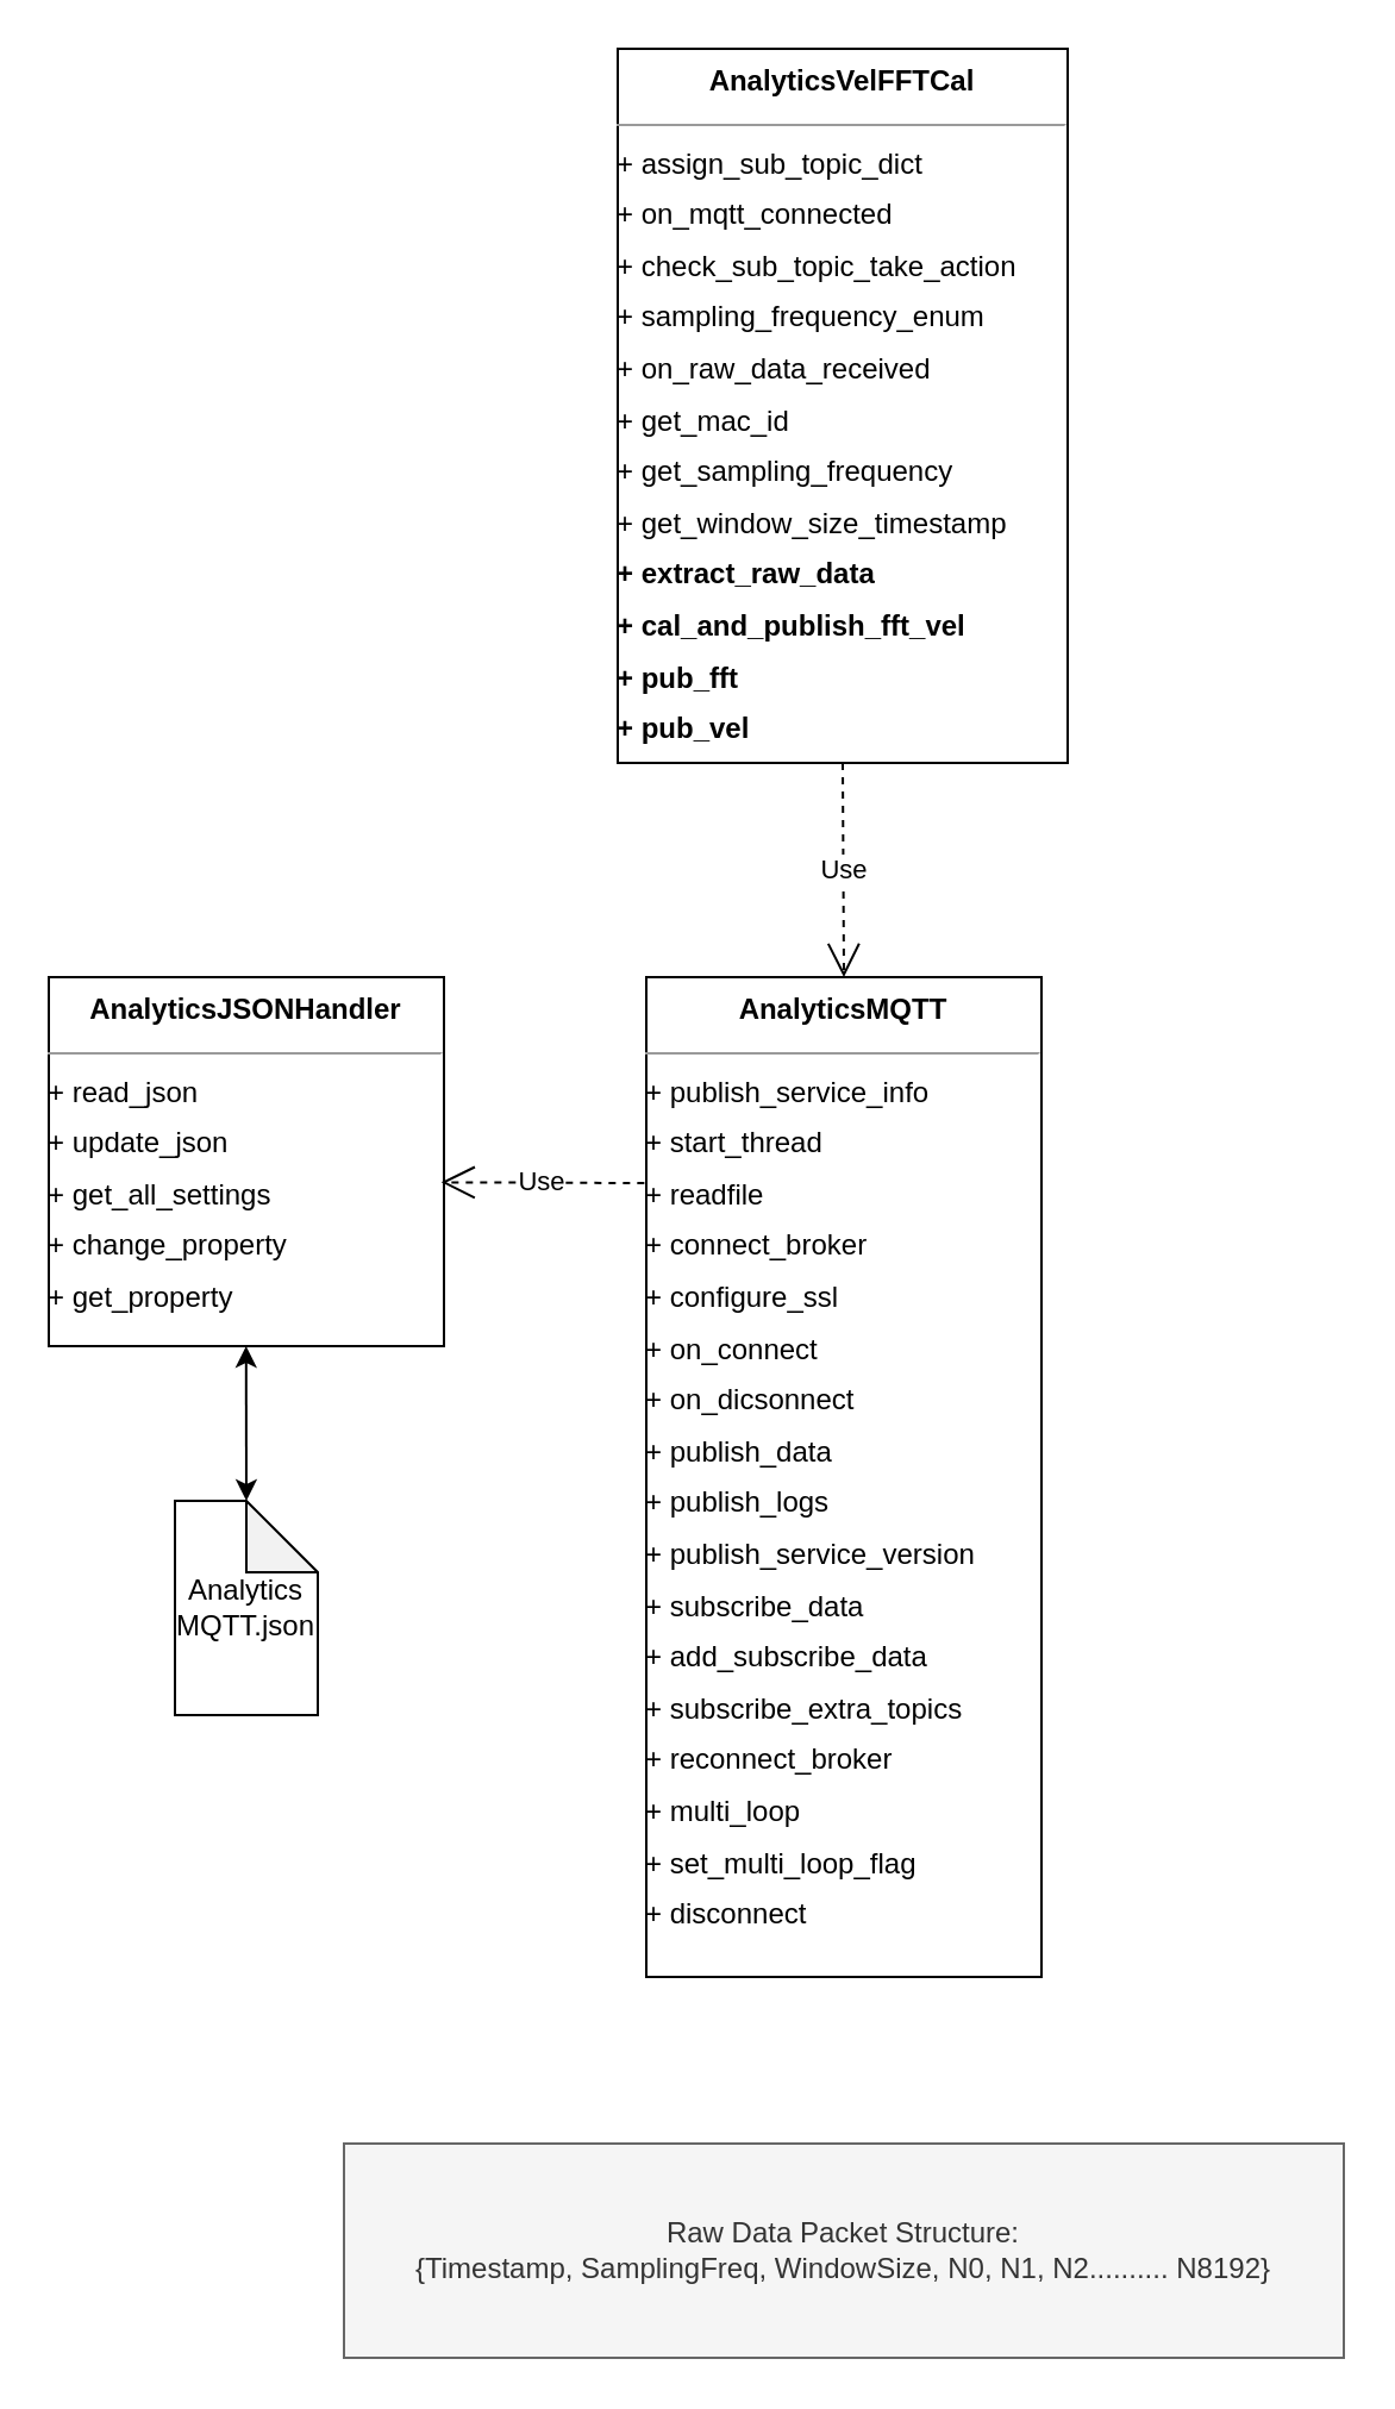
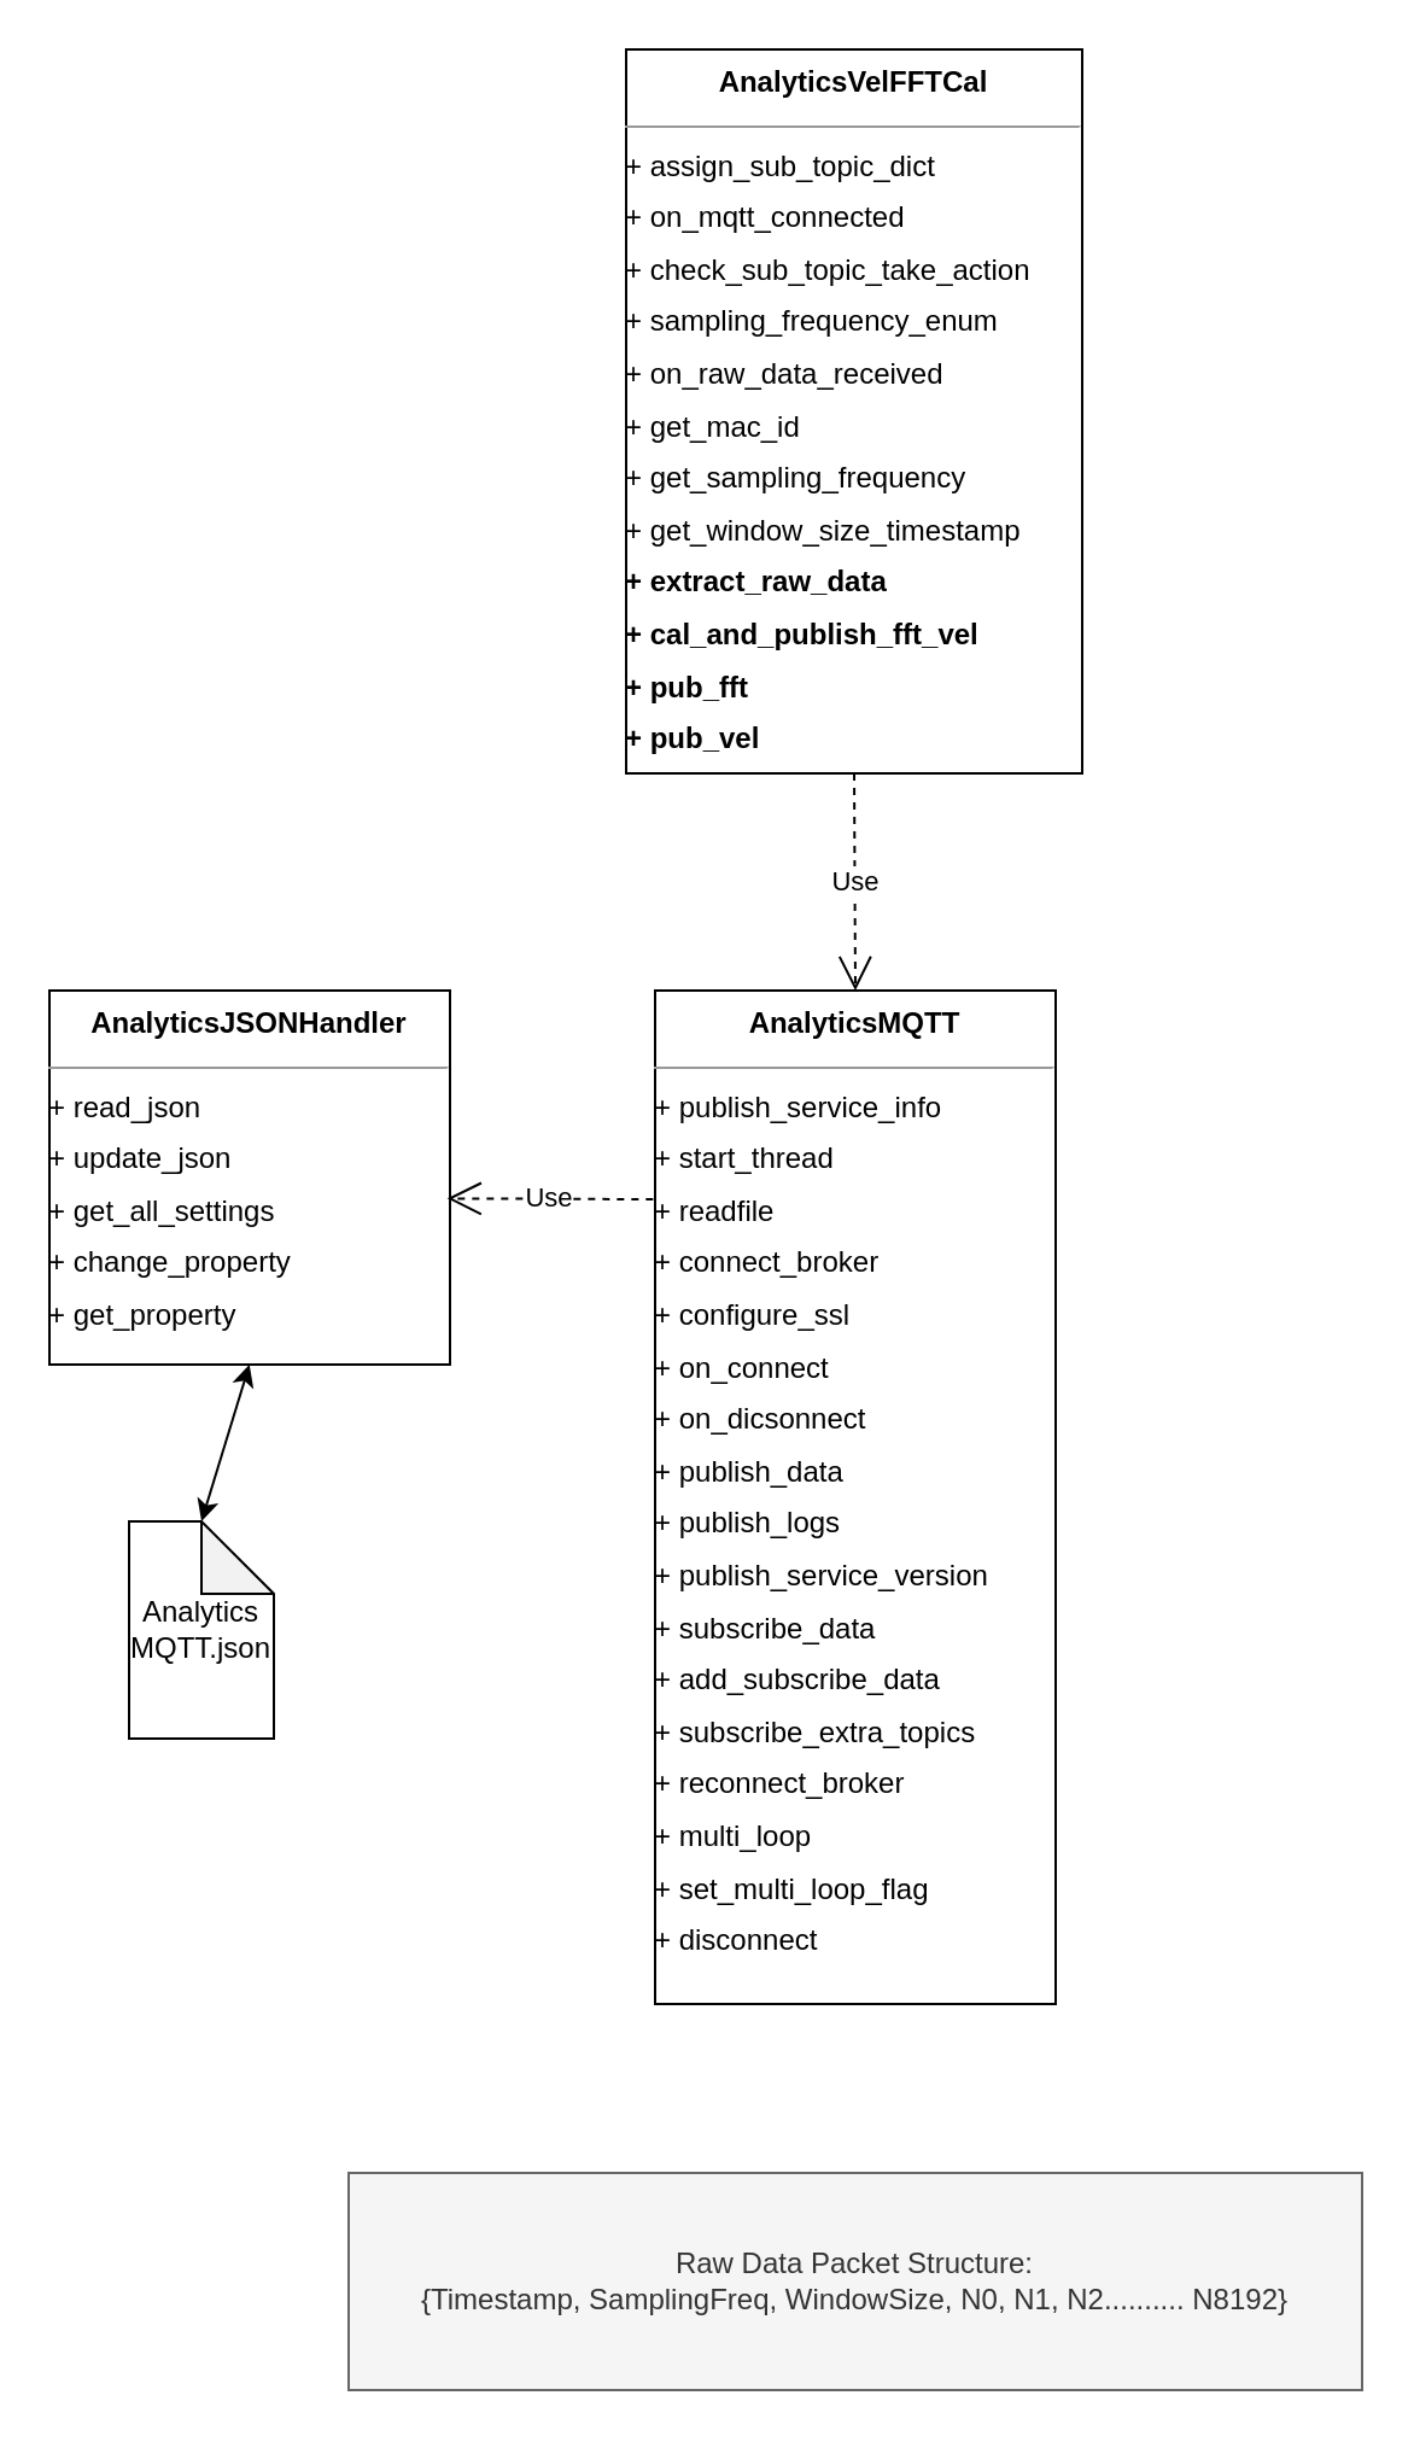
  <mxCell id="0" />
  <mxCell id="1" parent="0" />
  <mxCell id="2" value="&lt;p style=&quot;margin: 4px 0px 0px; text-align: center; line-height: 180%;&quot;&gt;&lt;b&gt;AnalyticsVelFFTCal&lt;/b&gt;&lt;/p&gt;&lt;hr style=&quot;line-height: 180%;&quot; size=&quot;1&quot;&gt;&lt;div style=&quot;height: 2px; line-height: 180%;&quot;&gt;&lt;div style=&quot;line-height: 180%;&quot;&gt;&lt;span style=&quot;background-color: initial;&quot;&gt;+ assign_sub_topic_dict&lt;/span&gt;&lt;/div&gt;&lt;div style=&quot;line-height: 180%;&quot;&gt;&lt;span style=&quot;background-color: initial;&quot;&gt;+ on_mqtt_connected&lt;/span&gt;&lt;/div&gt;&lt;div style=&quot;line-height: 180%;&quot;&gt;&lt;span style=&quot;background-color: initial;&quot;&gt;+ check_sub_topic_take_action&lt;/span&gt;&lt;/div&gt;&lt;div style=&quot;line-height: 180%;&quot;&gt;&lt;span style=&quot;background-color: initial;&quot;&gt;+ sampling_frequency_enum&lt;/span&gt;&lt;br&gt;&lt;span style=&quot;background-color: initial;&quot;&gt;+ on_raw_data_received&lt;/span&gt;&lt;br&gt;&lt;span style=&quot;background-color: initial;&quot;&gt;+ get_mac_id&lt;/span&gt;&lt;br&gt;&lt;span style=&quot;background-color: initial;&quot;&gt;+ get_sampling_frequency&lt;/span&gt;&lt;br&gt;&lt;span style=&quot;background-color: initial;&quot;&gt;+ get_window_size_timestamp&lt;/span&gt;&lt;/div&gt;&lt;div style=&quot;line-height: 180%;&quot;&gt;&lt;b&gt;+ extract_raw_data&lt;/b&gt;&lt;br&gt;&lt;b&gt;&lt;span style=&quot;background-color: initial;&quot;&gt;+ cal_and_publish_fft_vel&lt;/span&gt;&lt;br&gt;&lt;span style=&quot;background-color: initial;&quot;&gt;+ pub_fft&lt;/span&gt;&lt;br&gt;&lt;span style=&quot;background-color: initial;&quot;&gt;+ pub_vel&lt;/span&gt;&lt;/b&gt;&lt;br&gt;&lt;/div&gt;&lt;/div&gt;" style="verticalAlign=top;align=left;overflow=fill;fontSize=12;fontFamily=Helvetica;html=1;whiteSpace=wrap;" parent="1" vertex="1"><mxGeometry x="259" y="20" width="189" height="300" as="geometry" /></mxCell>
  <mxCell id="3" value="&lt;p style=&quot;margin: 4px 0px 0px; text-align: center; line-height: 180%;&quot;&gt;&lt;b&gt;AnalyticsMQTT&lt;/b&gt;&lt;/p&gt;&lt;hr style=&quot;line-height: 180%;&quot; size=&quot;1&quot;&gt;&lt;div style=&quot;height: 2px; line-height: 180%;&quot;&gt;&lt;div style=&quot;line-height: 180%;&quot;&gt;&lt;span style=&quot;background-color: initial;&quot;&gt;+ publish_service_info&lt;/span&gt;&lt;br&gt;&lt;span style=&quot;background-color: initial;&quot;&gt;+ start_thread&lt;/span&gt;&lt;br&gt;&lt;span style=&quot;background-color: initial;&quot;&gt;+ readfile&lt;/span&gt;&lt;br&gt;&lt;span style=&quot;background-color: initial;&quot;&gt;+ connect_broker&lt;/span&gt;&lt;br&gt;&lt;span style=&quot;background-color: initial;&quot;&gt;+ configure_ssl&lt;/span&gt;&lt;br&gt;&lt;span style=&quot;background-color: initial;&quot;&gt;+ on_connect&lt;/span&gt;&lt;br&gt;&lt;span style=&quot;background-color: initial;&quot;&gt;+ on_dicsonnect&lt;/span&gt;&lt;br&gt;&lt;span style=&quot;background-color: initial;&quot;&gt;+ publish_data&lt;/span&gt;&lt;br&gt;&lt;/div&gt;&lt;div style=&quot;line-height: 180%;&quot;&gt;&lt;span style=&quot;background-color: initial;&quot;&gt;+ publish_logs&lt;/span&gt;&lt;/div&gt;&lt;div style=&quot;line-height: 180%;&quot;&gt;&lt;span style=&quot;background-color: initial;&quot;&gt;+ publish_service_version&lt;/span&gt;&lt;/div&gt;&lt;div style=&quot;line-height: 180%;&quot;&gt;&lt;span style=&quot;background-color: initial;&quot;&gt;+ subscribe_data&lt;/span&gt;&lt;/div&gt;&lt;div style=&quot;line-height: 180%;&quot;&gt;&lt;span style=&quot;background-color: initial;&quot;&gt;+ add_subscribe_data&lt;/span&gt;&lt;/div&gt;&lt;div style=&quot;line-height: 180%;&quot;&gt;&lt;span style=&quot;background-color: initial;&quot;&gt;+ subscribe_extra_topics&lt;/span&gt;&lt;/div&gt;&lt;div style=&quot;line-height: 180%;&quot;&gt;&lt;span style=&quot;background-color: initial;&quot;&gt;+ reconnect_broker&lt;/span&gt;&lt;/div&gt;&lt;div style=&quot;line-height: 180%;&quot;&gt;&lt;span style=&quot;background-color: initial;&quot;&gt;+ multi_loop&lt;/span&gt;&lt;/div&gt;&lt;div style=&quot;line-height: 180%;&quot;&gt;&lt;span style=&quot;background-color: initial;&quot;&gt;+ set_multi_loop_flag&lt;/span&gt;&lt;/div&gt;&lt;div style=&quot;line-height: 180%;&quot;&gt;&lt;span style=&quot;background-color: initial;&quot;&gt;+ disconnect&lt;/span&gt;&lt;/div&gt;&lt;/div&gt;" style="verticalAlign=top;align=left;overflow=fill;fontSize=12;fontFamily=Helvetica;html=1;whiteSpace=wrap;" parent="1" vertex="1"><mxGeometry x="271" y="410" width="166" height="420" as="geometry" /></mxCell>
  <mxCell id="4" value="Use" style="endArrow=open;endSize=12;dashed=1;html=1;rounded=0;exitX=0.5;exitY=1;exitDx=0;exitDy=0;entryX=0.5;entryY=0;entryDx=0;entryDy=0;" parent="1" source="2" target="3" edge="1"><mxGeometry width="160" relative="1" as="geometry"><mxPoint x="390" y="350" as="sourcePoint" /><mxPoint x="550" y="350" as="targetPoint" /></mxGeometry></mxCell>
  <mxCell id="5" value="&lt;p style=&quot;margin: 4px 0px 0px; text-align: center; line-height: 180%;&quot;&gt;&lt;b&gt;AnalyticsJSONHandler&lt;/b&gt;&lt;/p&gt;&lt;hr style=&quot;line-height: 180%;&quot; size=&quot;1&quot;&gt;&lt;div style=&quot;height: 2px; line-height: 180%;&quot;&gt;&lt;div style=&quot;line-height: 180%;&quot;&gt;&lt;span style=&quot;background-color: initial;&quot;&gt;+ read_json&lt;/span&gt;&lt;br&gt;&lt;span style=&quot;background-color: initial;&quot;&gt;+ update_json&lt;/span&gt;&lt;br&gt;&lt;span style=&quot;background-color: initial;&quot;&gt;+ get_all_settings&lt;/span&gt;&lt;br&gt;&lt;span style=&quot;background-color: initial;&quot;&gt;+ change_property&lt;/span&gt;&lt;br&gt;&lt;span style=&quot;background-color: initial;&quot;&gt;+ get_property&lt;/span&gt;&lt;br&gt;&lt;br&gt;&lt;/div&gt;&lt;/div&gt;" style="verticalAlign=top;align=left;overflow=fill;fontSize=12;fontFamily=Helvetica;html=1;whiteSpace=wrap;" parent="1" vertex="1"><mxGeometry x="20" y="410" width="166" height="155" as="geometry" /></mxCell>
  <mxCell id="6" value="Use" style="endArrow=open;endSize=12;dashed=1;html=1;rounded=0;entryX=0.993;entryY=0.556;entryDx=0;entryDy=0;entryPerimeter=0;exitX=-0.005;exitY=0.206;exitDx=0;exitDy=0;exitPerimeter=0;" parent="1" source="3" target="5" edge="1"><mxGeometry width="160" relative="1" as="geometry"><mxPoint x="250" y="560" as="sourcePoint" /><mxPoint x="156.002" y="543.46" as="targetPoint" /></mxGeometry></mxCell>
- <mxCell id="7" value="Analytics&lt;br&gt;MQTT.json" style="shape=note;whiteSpace=wrap;html=1;backgroundOutline=1;darkOpacity=0.05;" parent="1" vertex="1"><mxGeometry x="73" y="630" width="60" height="90" as="geometry" /></mxCell>
+ <mxCell id="7" value="Analytics&lt;br&gt;MQTT.json" style="shape=note;whiteSpace=wrap;html=1;backgroundOutline=1;darkOpacity=0.05;" parent="1" vertex="1"><mxGeometry x="53" y="630" width="60" height="90" as="geometry" /></mxCell>
  <mxCell id="8" value="" style="endArrow=classic;startArrow=classic;html=1;rounded=0;entryX=0.5;entryY=1;entryDx=0;entryDy=0;exitX=0;exitY=0;exitDx=30;exitDy=0;exitPerimeter=0;" parent="1" source="7" edge="1"><mxGeometry width="50" height="50" relative="1" as="geometry"><mxPoint x="102.88" y="620" as="sourcePoint" /><mxPoint x="102.88" y="565" as="targetPoint" /></mxGeometry></mxCell>
  <mxCell id="9" value="Raw Data Packet Structure:&lt;br&gt;{Timestamp, SamplingFreq, WindowSize, N0, N1, N2.......... N8192}" style="text;html=1;strokeColor=#666666;fillColor=#f5f5f5;align=center;verticalAlign=middle;whiteSpace=wrap;rounded=0;fontColor=#333333;" parent="1" vertex="1"><mxGeometry x="144" y="900" width="420" height="90" as="geometry" /></mxCell>
